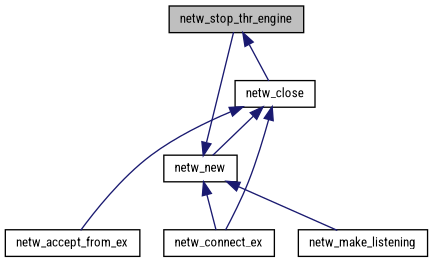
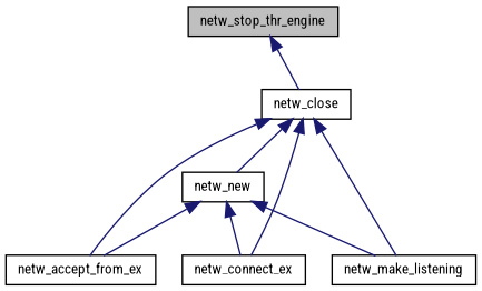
  digraph {
    fontname="Roboto Condensed"
    rankdir=TB
    node [color=black fillcolor=white fontname="Roboto Condensed" fontsize=10 shape=record style=filled]
    edge [color=midnightblue dir=back fontname="Roboto Condensed" fontsize=10 labelfontname=Helvetica labelfontsize=10 style=solid]
    n1 [fillcolor=grey75 fontcolor=black height=0.2 label=netw_stop_thr_engine width=0.4]
    n2 [height=0.2 label=netw_close width=0.4]
    n3 [height=0.2 label=netw_accept_from_ex width=0.4]
    n4 [height=0.2 label=netw_connect_ex width=0.4]
    n5 [height=0.2 label=netw_make_listening width=0.4]
    n6 [height=0.2 label=netw_new width=0.4]
    n1 -> n2
    n2 -> n3
    n2 -> n4
+   n2 -> n5
    n2 -> n6
-   n6 -> n1
+   n6 -> n3
    n6 -> n4
    n6 -> n5
  }
